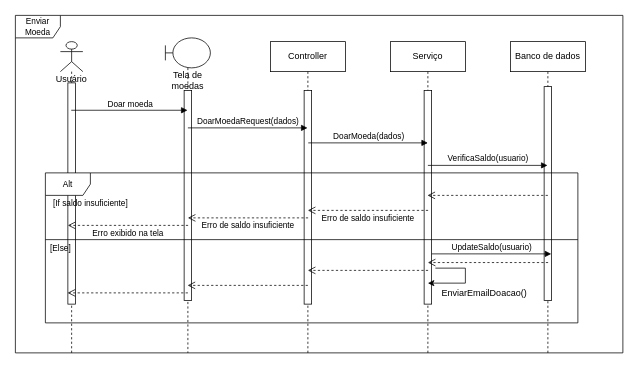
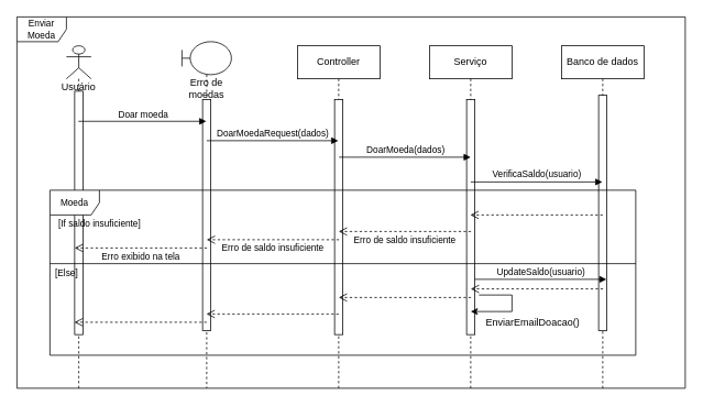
  <mxCell id="0" />
  <mxCell id="1" parent="0" />
  <mxCell id="2" value="Enviar Moeda" style="shape=umlFrame;whiteSpace=wrap;html=1;fontSize=11;" parent="1" vertex="1"><mxGeometry x="20" y="20" width="810" height="450" as="geometry" /></mxCell>
- <mxCell id="3" value="Tela de moedas" style="shape=umlLifeline;participant=umlBoundary;perimeter=lifelinePerimeter;whiteSpace=wrap;html=1;container=1;collapsible=0;recursiveResize=0;verticalAlign=top;spacingTop=36;outlineConnect=0;" parent="1" vertex="1"><mxGeometry x="220" y="50" width="60" height="420" as="geometry" /></mxCell>
+ <mxCell id="3" value="Erro de moedas" style="shape=umlLifeline;participant=umlBoundary;perimeter=lifelinePerimeter;whiteSpace=wrap;html=1;container=1;collapsible=0;recursiveResize=0;verticalAlign=top;spacingTop=36;outlineConnect=0;" parent="1" vertex="1"><mxGeometry x="220" y="50" width="60" height="420" as="geometry" /></mxCell>
  <mxCell id="4" value="" style="html=1;direction=south;" parent="3" vertex="1"><mxGeometry x="25" y="70" width="10" height="280" as="geometry" /></mxCell>
  <mxCell id="5" value="Usuário" style="shape=umlLifeline;participant=umlActor;perimeter=lifelinePerimeter;whiteSpace=wrap;html=1;container=1;collapsible=0;recursiveResize=0;verticalAlign=top;spacingTop=36;outlineConnect=0;" parent="1" vertex="1"><mxGeometry x="80" y="55" width="30" height="415" as="geometry" /></mxCell>
  <mxCell id="6" value="" style="html=1;direction=south;" parent="5" vertex="1"><mxGeometry x="10" y="55" width="10" height="295" as="geometry" /></mxCell>
  <mxCell id="7" value="Controller" style="shape=umlLifeline;perimeter=lifelinePerimeter;whiteSpace=wrap;html=1;container=1;collapsible=0;recursiveResize=0;outlineConnect=0;" parent="1" vertex="1"><mxGeometry x="360" y="55" width="100" height="415" as="geometry" /></mxCell>
  <mxCell id="8" value="" style="html=1;direction=south;" parent="7" vertex="1"><mxGeometry x="45" y="65" width="10" height="285" as="geometry" /></mxCell>
  <mxCell id="9" value="Serviço" style="shape=umlLifeline;perimeter=lifelinePerimeter;whiteSpace=wrap;html=1;container=1;collapsible=0;recursiveResize=0;outlineConnect=0;" parent="1" vertex="1"><mxGeometry x="520" y="55" width="100" height="415" as="geometry" /></mxCell>
  <mxCell id="10" value="" style="html=1;direction=south;" parent="9" vertex="1"><mxGeometry x="45" y="65" width="10" height="285" as="geometry" /></mxCell>
  <mxCell id="11" value="Banco de dados" style="shape=umlLifeline;perimeter=lifelinePerimeter;whiteSpace=wrap;html=1;container=1;collapsible=0;recursiveResize=0;outlineConnect=0;" parent="1" vertex="1"><mxGeometry x="680" y="55" width="100" height="415" as="geometry" /></mxCell>
  <mxCell id="12" value="" style="html=1;direction=south;" vertex="1" parent="11"><mxGeometry x="45" y="60" width="10" height="285" as="geometry" /></mxCell>
  <mxCell id="13" value="Doar moeda" style="html=1;verticalAlign=bottom;endArrow=block;rounded=0;" parent="1" edge="1"><mxGeometry width="80" relative="1" as="geometry"><mxPoint x="94.5" y="146.5" as="sourcePoint" /><mxPoint x="249.5" y="146.5" as="targetPoint" /></mxGeometry></mxCell>
  <mxCell id="14" value="DoarMoedaRequest(dados)" style="html=1;verticalAlign=bottom;endArrow=block;rounded=0;" parent="1" target="7" edge="1"><mxGeometry width="80" relative="1" as="geometry"><mxPoint x="250" y="170" as="sourcePoint" /><mxPoint x="405" y="170" as="targetPoint" /></mxGeometry></mxCell>
  <mxCell id="15" value="DoarMoeda(dados)" style="html=1;verticalAlign=bottom;endArrow=block;rounded=0;" parent="1" edge="1"><mxGeometry width="80" relative="1" as="geometry"><mxPoint x="410.5" y="190" as="sourcePoint" /><mxPoint x="570" y="190" as="targetPoint" /></mxGeometry></mxCell>
  <mxCell id="16" value="VerificaSaldo(usuario)" style="html=1;verticalAlign=bottom;endArrow=block;rounded=0;" parent="1" edge="1"><mxGeometry width="80" relative="1" as="geometry"><mxPoint x="570" y="220" as="sourcePoint" /><mxPoint x="729.5" y="220" as="targetPoint" /></mxGeometry></mxCell>
  <mxCell id="17" value="" style="html=1;verticalAlign=bottom;endArrow=open;dashed=1;endSize=8;rounded=0;" parent="1" target="9" edge="1"><mxGeometry relative="1" as="geometry"><mxPoint x="730" y="260" as="sourcePoint" /><mxPoint x="650" y="260" as="targetPoint" /></mxGeometry></mxCell>
  <mxCell id="18" value="" style="group" parent="1" vertex="1" connectable="0"><mxGeometry x="409.997" y="280" width="165.003" height="20" as="geometry" /></mxCell>
  <mxCell id="19" value="" style="html=1;verticalAlign=bottom;endArrow=open;dashed=1;endSize=8;rounded=0;" parent="18" edge="1"><mxGeometry relative="1" as="geometry"><mxPoint x="160.333" as="sourcePoint" /><mxPoint as="targetPoint" /></mxGeometry></mxCell>
  <mxCell id="20" value="&lt;span style=&quot;font-size: 11px&quot;&gt;Erro de saldo insuficiente&lt;/span&gt;" style="text;html=1;align=center;verticalAlign=middle;resizable=0;points=[];autosize=1;strokeColor=none;fillColor=none;" parent="18" vertex="1"><mxGeometry x="10.003" width="140" height="20" as="geometry" /></mxCell>
  <mxCell id="21" value="" style="group" parent="1" vertex="1" connectable="0"><mxGeometry x="249.997" y="290" width="165.003" height="20" as="geometry" /></mxCell>
  <mxCell id="22" value="" style="html=1;verticalAlign=bottom;endArrow=open;dashed=1;endSize=8;rounded=0;" parent="21" edge="1"><mxGeometry relative="1" as="geometry"><mxPoint x="160.333" as="sourcePoint" /><mxPoint as="targetPoint" /></mxGeometry></mxCell>
  <mxCell id="23" value="&lt;font style=&quot;font-size: 11px&quot;&gt;Erro de saldo insuficiente&lt;/font&gt;" style="text;html=1;align=center;verticalAlign=middle;resizable=0;points=[];autosize=1;strokeColor=none;fillColor=none;" parent="21" vertex="1"><mxGeometry x="10.003" width="140" height="20" as="geometry" /></mxCell>
  <mxCell id="24" value="" style="group" parent="1" vertex="1" connectable="0"><mxGeometry x="89.997" y="300" width="165.003" height="20" as="geometry" /></mxCell>
  <mxCell id="25" value="" style="html=1;verticalAlign=bottom;endArrow=open;dashed=1;endSize=8;rounded=0;" parent="24" edge="1"><mxGeometry relative="1" as="geometry"><mxPoint x="160.333" as="sourcePoint" /><mxPoint as="targetPoint" /></mxGeometry></mxCell>
  <mxCell id="26" value="&lt;font style=&quot;font-size: 11px&quot;&gt;Erro exibido na tela&lt;/font&gt;" style="text;html=1;align=center;verticalAlign=middle;resizable=0;points=[];autosize=1;strokeColor=none;fillColor=none;" parent="24" vertex="1"><mxGeometry x="25.003" width="110" height="20" as="geometry" /></mxCell>
  <mxCell id="27" value="UpdateSaldo(usuario)" style="html=1;verticalAlign=bottom;endArrow=block;rounded=0;" parent="1" edge="1"><mxGeometry width="80" relative="1" as="geometry"><mxPoint x="575" y="338" as="sourcePoint" /><mxPoint x="734.5" y="338" as="targetPoint" /></mxGeometry></mxCell>
  <mxCell id="28" value="" style="group" parent="1" vertex="1" connectable="0"><mxGeometry x="409.997" y="360" width="165.003" height="30" as="geometry" /></mxCell>
  <mxCell id="29" value="" style="html=1;verticalAlign=bottom;endArrow=open;dashed=1;endSize=8;rounded=0;" parent="28" edge="1"><mxGeometry relative="1" as="geometry"><mxPoint x="160.333" as="sourcePoint" /><mxPoint as="targetPoint" /></mxGeometry></mxCell>
  <mxCell id="30" value="" style="html=1;verticalAlign=bottom;endArrow=open;dashed=1;endSize=8;rounded=0;" parent="1" edge="1"><mxGeometry relative="1" as="geometry"><mxPoint x="730.33" y="349.58" as="sourcePoint" /><mxPoint x="569.997" y="349.58" as="targetPoint" /></mxGeometry></mxCell>
  <mxCell id="31" value="" style="html=1;verticalAlign=bottom;endArrow=open;dashed=1;endSize=8;rounded=0;" parent="1" edge="1"><mxGeometry relative="1" as="geometry"><mxPoint x="410" y="380" as="sourcePoint" /><mxPoint x="249.667" y="380" as="targetPoint" /></mxGeometry></mxCell>
  <mxCell id="32" value="" style="html=1;verticalAlign=bottom;endArrow=open;dashed=1;endSize=8;rounded=0;" parent="1" edge="1"><mxGeometry relative="1" as="geometry"><mxPoint x="250" y="390" as="sourcePoint" /><mxPoint x="89.667" y="390" as="targetPoint" /></mxGeometry></mxCell>
  <mxCell id="33" value="" style="line;strokeWidth=1;fillColor=none;align=left;verticalAlign=middle;spacingTop=-1;spacingLeft=3;spacingRight=3;rotatable=0;labelPosition=right;points=[];portConstraint=eastwest;fontSize=11;" parent="1" vertex="1"><mxGeometry x="60" y="315" width="710" height="8" as="geometry" /></mxCell>
  <mxCell id="34" value="[If saldo insuficiente]" style="text;html=1;align=center;verticalAlign=middle;resizable=0;points=[];autosize=1;strokeColor=none;fillColor=none;fontSize=11;" parent="1" vertex="1"><mxGeometry x="60" y="260" width="120" height="20" as="geometry" /></mxCell>
  <mxCell id="35" value="[Else]" style="text;html=1;align=center;verticalAlign=middle;resizable=0;points=[];autosize=1;strokeColor=none;fillColor=none;fontSize=11;" parent="1" vertex="1"><mxGeometry x="60" y="320" width="40" height="20" as="geometry" /></mxCell>
  <mxCell id="36" value="" style="endArrow=classic;html=1;rounded=0;" parent="1" edge="1"><mxGeometry width="50" height="50" relative="1" as="geometry"><mxPoint x="580" y="357" as="sourcePoint" /><mxPoint x="570" y="377" as="targetPoint" /><Array as="points"><mxPoint x="620" y="357" /><mxPoint x="620" y="377" /></Array></mxGeometry></mxCell>
  <mxCell id="37" value="EnviarEmailDoacao()" style="text;html=1;align=center;verticalAlign=middle;resizable=0;points=[];autosize=1;strokeColor=none;fillColor=none;" parent="1" vertex="1"><mxGeometry x="580" y="380" width="130" height="20" as="geometry" /></mxCell>
- <mxCell id="38" value="Alt" style="shape=umlFrame;whiteSpace=wrap;html=1;fontSize=11;" parent="1" vertex="1"><mxGeometry x="60" y="230" width="710" height="200" as="geometry" /></mxCell>
+ <mxCell id="38" value="Moeda" style="shape=umlFrame;whiteSpace=wrap;html=1;fontSize=11;" parent="1" vertex="1"><mxGeometry x="60" y="230" width="710" height="200" as="geometry" /></mxCell>
